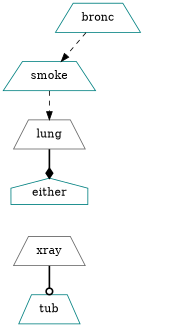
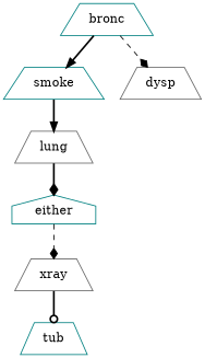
  digraph {
    node [color=teal shape=trapezium]
    edge [arrowhead=diamond style=bold]
    bronc
    smoke
+   dysp [color=gray40]
    lung [color=gray40]
    either [shape=house]
    xray [color=gray40]
    tub
-   bronc -> smoke [arrowhead=normal style=dashed]
-   smoke -> lung [arrowhead=normal style=dashed]
+   bronc -> smoke [arrowhead=normal]
+   bronc -> dysp [style=dashed]
+   smoke -> lung [arrowhead=normal]
    lung -> either
+   either -> xray [style=dashed]
    xray -> tub [arrowhead=odot]
  }
